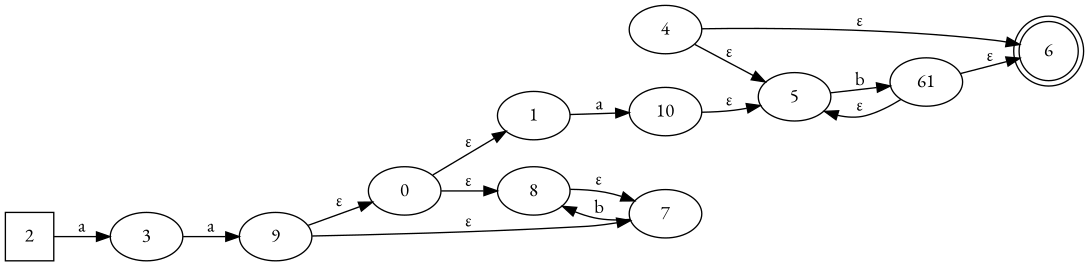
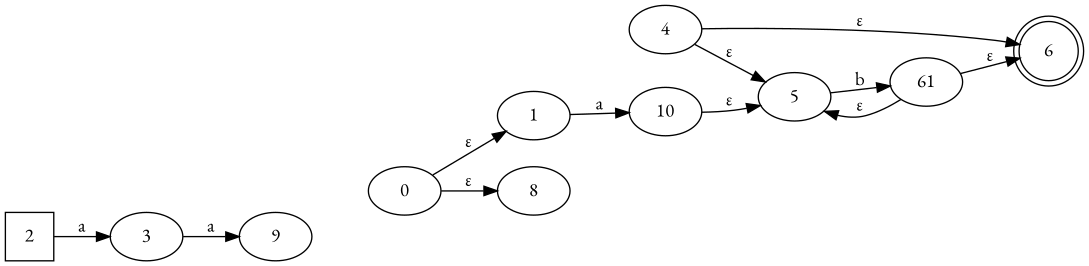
  digraph {
    fontname="EB Garamond"
    rankdir=LR
    node [fontname="EB Garamond"]
    edge [fontname="EB Garamond"]
    0
    1
    8
    10
    5
    2 [shape=square]
    3
    9
-   7
    4
    6 [shape=doublecircle]
    n12 [label=61]
    0 -> 1 [label="ɛ"]
    0 -> 8 [label="ɛ"]
    1 -> 10 [label=a]
-   8 -> 7 [label="ɛ"]
    10 -> 5 [label="ɛ"]
    5 -> n12 [label=b]
    2 -> 3 [label=a]
    3 -> 9 [label=a]
-   9 -> 0 [label="ɛ"]
-   9 -> 7 [label="ɛ"]
-   7 -> 8 [label=b]
    4 -> 5 [label="ɛ"]
    4 -> 6 [label="ɛ"]
    n12 -> 5 [label="ɛ"]
    n12 -> 6 [label="ɛ"]
  }
